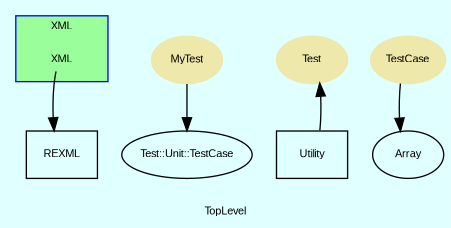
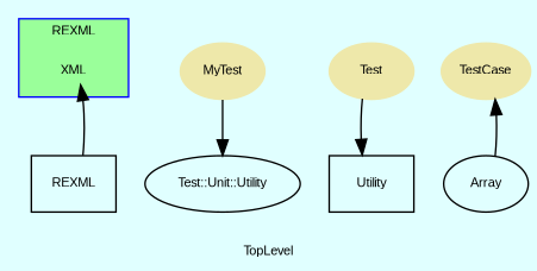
  digraph {
    bgcolor=lightcyan1
    compound=true
    fontname=Arial
    fontsize=8
    label=TopLevel
    node [color=black fontname=Arial fontsize=8 shape=ellipse]
    XML [height=0.01 shape=plaintext width=0.75]
    n2 [label=REXML shape=box]
    n3 [color=palegoldenrod fontcolor=black label=MyTest style=filled]
-   n4 [label="Test::Unit::TestCase" shape=""]
+   n4 [label="Test::Unit::Utility" shape=""]
    n5 [color=palegoldenrod fontcolor=black label=Test style=filled]
    n6 [color=palegoldenrod fontcolor=black label=TestCase style=filled]
    n7 [label=Utility shape=box]
    n8 [label=Array shape=""]
    subgraph cluster_1 {
      color=blue
      fillcolor=palegreen1
-     label=XML
+     label=REXML
      style=filled
      XML
    }
-   XML -> n2
+   n2 -> XML
    n3 -> n4
-   n7 -> n5
-   n6 -> n8
+   n5 -> n7
+   n8 -> n6
  }
